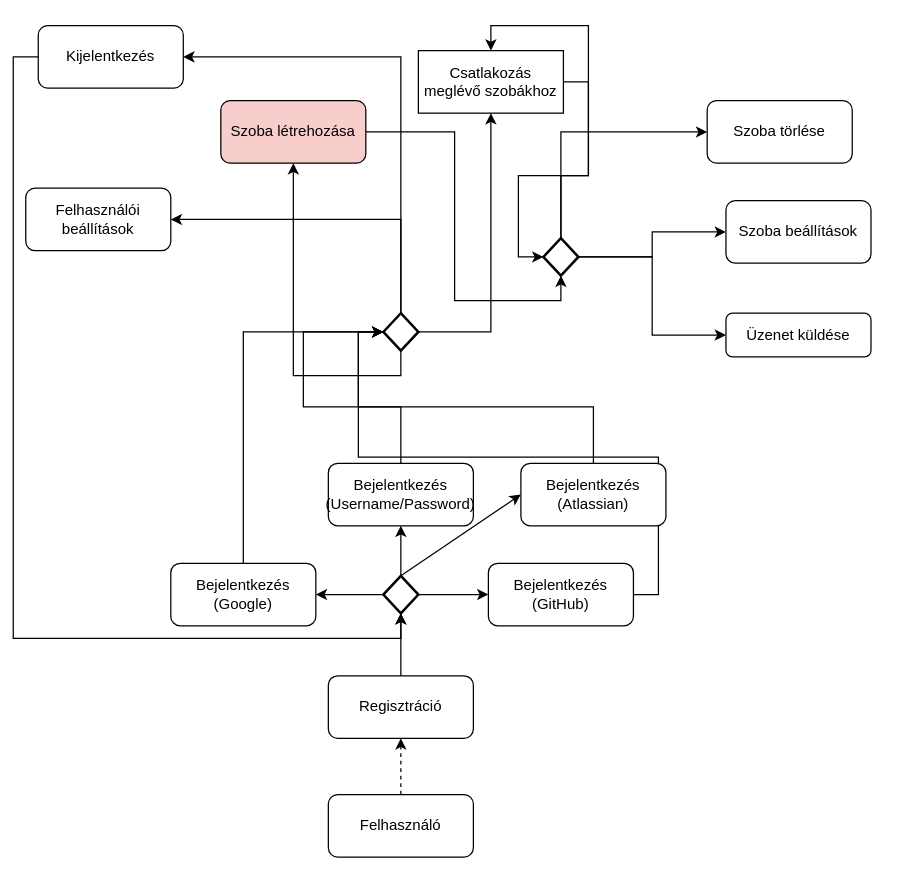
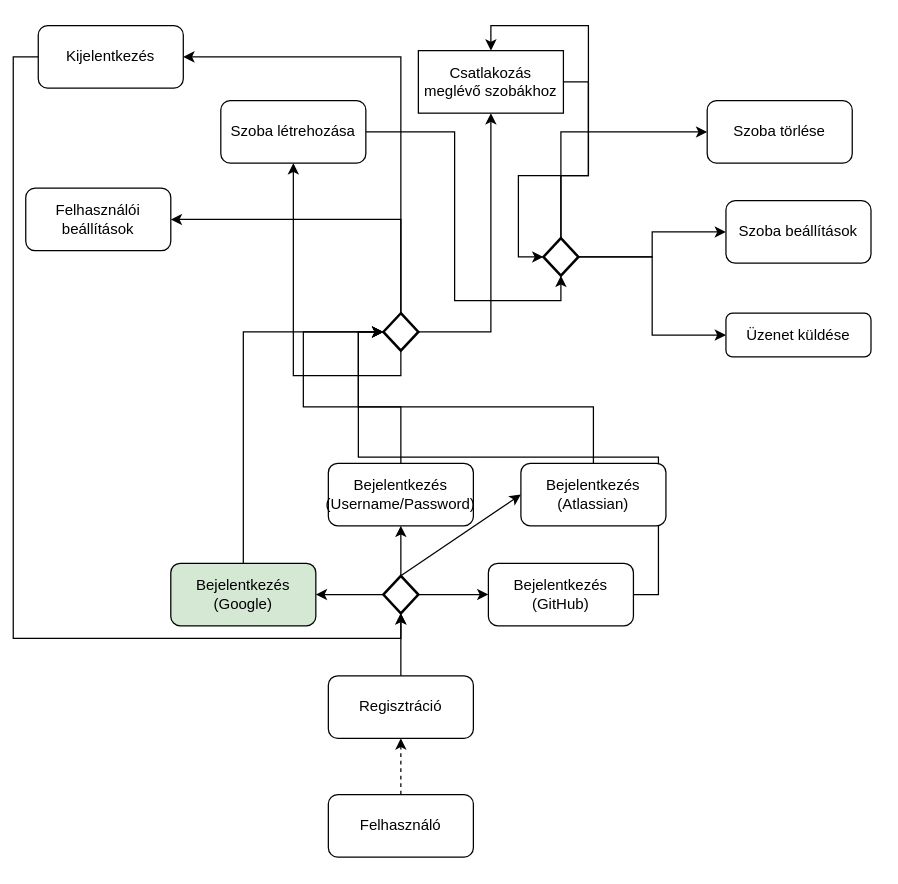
  <mxCell id="0" />
  <mxCell id="1" parent="0" />
  <mxCell id="2" value="Felhasználó" style="rounded=1;whiteSpace=wrap;html=1;" vertex="1" parent="1"><mxGeometry x="262" y="635" width="116" height="50" as="geometry" /></mxCell>
  <mxCell id="3" value="" style="endArrow=classic;html=1;rounded=0;exitX=0.5;exitY=0;exitDx=0;exitDy=0;entryX=0.5;entryY=1;entryDx=0;entryDy=0;dashed=1;" edge="1" parent="1" source="2" target="4"><mxGeometry width="50" height="50" relative="1" as="geometry"><mxPoint x="320" y="550" as="sourcePoint" /><mxPoint x="320" y="500" as="targetPoint" /></mxGeometry></mxCell>
  <mxCell id="4" value="Regisztráció" style="rounded=1;whiteSpace=wrap;html=1;" vertex="1" parent="1"><mxGeometry x="262" y="540" width="116" height="50" as="geometry" /></mxCell>
  <mxCell id="5" value="" style="endArrow=classic;html=1;rounded=0;exitX=0.5;exitY=0;exitDx=0;exitDy=0;entryX=0.5;entryY=1;entryDx=0;entryDy=0;entryPerimeter=0;" edge="1" parent="1" source="4" target="15"><mxGeometry width="50" height="50" relative="1" as="geometry"><mxPoint x="320" y="530" as="sourcePoint" /><mxPoint x="320" y="480" as="targetPoint" /></mxGeometry></mxCell>
  <mxCell id="6" style="edgeStyle=orthogonalEdgeStyle;rounded=0;orthogonalLoop=1;jettySize=auto;html=1;exitX=1;exitY=0.5;exitDx=0;exitDy=0;entryX=0.5;entryY=1;entryDx=0;entryDy=0;entryPerimeter=0;" edge="1" parent="1" source="7" target="37"><mxGeometry relative="1" as="geometry" /></mxCell>
- <mxCell id="7" value="Szoba létrehozása" style="rounded=1;whiteSpace=wrap;html=1;fillColor=#f8cecc;" vertex="1" parent="1"><mxGeometry x="176" y="80" width="116" height="50" as="geometry" /></mxCell>
+ <mxCell id="7" value="Szoba létrehozása" style="rounded=1;whiteSpace=wrap;html=1;" vertex="1" parent="1"><mxGeometry x="176" y="80" width="116" height="50" as="geometry" /></mxCell>
  <mxCell id="8" style="edgeStyle=orthogonalEdgeStyle;rounded=0;orthogonalLoop=1;jettySize=auto;html=1;exitX=1;exitY=0.5;exitDx=0;exitDy=0;entryX=0;entryY=0.5;entryDx=0;entryDy=0;entryPerimeter=0;" edge="1" parent="1" source="9" target="37"><mxGeometry relative="1" as="geometry" /></mxCell>
  <mxCell id="9" value="&lt;div&gt;Csatlakozás&lt;/div&gt;&lt;div&gt;meglévő szobákhoz&lt;/div&gt;" style="whiteSpace=wrap;html=1;rounded=0;" vertex="1" parent="1"><mxGeometry x="334" y="40" width="116" height="50" as="geometry" /></mxCell>
  <mxCell id="10" value="Szoba törlése" style="rounded=1;whiteSpace=wrap;html=1;" vertex="1" parent="1"><mxGeometry x="565" y="80" width="116" height="50" as="geometry" /></mxCell>
  <mxCell id="11" value="Szoba beállítások" style="rounded=1;whiteSpace=wrap;html=1;" vertex="1" parent="1"><mxGeometry x="580" y="160" width="116" height="50" as="geometry" /></mxCell>
  <mxCell id="12" value="&lt;div&gt;Felhasználói beállítások&lt;/div&gt;" style="rounded=1;whiteSpace=wrap;html=1;" vertex="1" parent="1"><mxGeometry x="20" y="150" width="116" height="50" as="geometry" /></mxCell>
  <mxCell id="13" style="edgeStyle=orthogonalEdgeStyle;rounded=0;orthogonalLoop=1;jettySize=auto;html=1;exitX=0;exitY=0.5;exitDx=0;exitDy=0;entryX=0.5;entryY=1;entryDx=0;entryDy=0;entryPerimeter=0;" edge="1" parent="1" source="14" target="15"><mxGeometry relative="1" as="geometry" /></mxCell>
  <mxCell id="14" value="Kijelentkezés" style="rounded=1;whiteSpace=wrap;html=1;" vertex="1" parent="1"><mxGeometry x="30" y="20" width="116" height="50" as="geometry" /></mxCell>
  <mxCell id="15" value="" style="strokeWidth=2;html=1;shape=mxgraph.flowchart.decision;whiteSpace=wrap;" vertex="1" parent="1"><mxGeometry x="306" y="460" width="28" height="30" as="geometry" /></mxCell>
  <mxCell id="16" value="" style="endArrow=classic;html=1;rounded=0;exitX=0;exitY=0.5;exitDx=0;exitDy=0;exitPerimeter=0;entryX=1;entryY=0.5;entryDx=0;entryDy=0;" edge="1" parent="1" source="15" target="18"><mxGeometry width="50" height="50" relative="1" as="geometry"><mxPoint x="266" y="480" as="sourcePoint" /><mxPoint x="256" y="475" as="targetPoint" /></mxGeometry></mxCell>
  <mxCell id="17" style="edgeStyle=orthogonalEdgeStyle;rounded=0;orthogonalLoop=1;jettySize=auto;html=1;exitX=0.5;exitY=0;exitDx=0;exitDy=0;entryX=0;entryY=0.5;entryDx=0;entryDy=0;entryPerimeter=0;" edge="1" parent="1" source="18" target="32"><mxGeometry relative="1" as="geometry" /></mxCell>
- <mxCell id="18" value="&lt;div&gt;Bejelentkezés (Google)&lt;/div&gt;" style="rounded=1;whiteSpace=wrap;html=1;" vertex="1" parent="1"><mxGeometry x="136" y="450" width="116" height="50" as="geometry" /></mxCell>
+ <mxCell id="18" value="&lt;div&gt;Bejelentkezés (Google)&lt;/div&gt;" style="rounded=1;whiteSpace=wrap;html=1;fillColor=#d5e8d4;" vertex="1" parent="1"><mxGeometry x="136" y="450" width="116" height="50" as="geometry" /></mxCell>
  <mxCell id="19" style="edgeStyle=orthogonalEdgeStyle;rounded=0;orthogonalLoop=1;jettySize=auto;html=1;exitX=1;exitY=0.5;exitDx=0;exitDy=0;entryX=0;entryY=0.5;entryDx=0;entryDy=0;entryPerimeter=0;" edge="1" parent="1" source="20" target="32"><mxGeometry relative="1" as="geometry" /></mxCell>
  <mxCell id="20" value="&lt;div&gt;Bejelentkezés (GitHub)&lt;/div&gt;" style="rounded=1;whiteSpace=wrap;html=1;" vertex="1" parent="1"><mxGeometry x="390" y="450" width="116" height="50" as="geometry" /></mxCell>
  <mxCell id="21" value="" style="endArrow=classic;html=1;rounded=0;exitX=1;exitY=0.5;exitDx=0;exitDy=0;exitPerimeter=0;entryX=0;entryY=0.5;entryDx=0;entryDy=0;" edge="1" parent="1" source="15" target="20"><mxGeometry width="50" height="50" relative="1" as="geometry"><mxPoint x="316" y="485" as="sourcePoint" /><mxPoint x="262" y="485" as="targetPoint" /></mxGeometry></mxCell>
  <mxCell id="22" value="" style="endArrow=classic;html=1;rounded=0;exitX=0.5;exitY=0;exitDx=0;exitDy=0;exitPerimeter=0;entryX=0.5;entryY=1;entryDx=0;entryDy=0;" edge="1" parent="1" source="15" target="24"><mxGeometry width="50" height="50" relative="1" as="geometry"><mxPoint x="320" y="440" as="sourcePoint" /><mxPoint x="320" y="420" as="targetPoint" /></mxGeometry></mxCell>
  <mxCell id="23" style="edgeStyle=orthogonalEdgeStyle;rounded=0;orthogonalLoop=1;jettySize=auto;html=1;exitX=0.5;exitY=0;exitDx=0;exitDy=0;entryX=0;entryY=0.5;entryDx=0;entryDy=0;entryPerimeter=0;" edge="1" parent="1" source="24" target="32"><mxGeometry relative="1" as="geometry" /></mxCell>
  <mxCell id="24" value="&lt;div&gt;Bejelentkezés (Username/Password)&lt;/div&gt;" style="rounded=1;whiteSpace=wrap;html=1;" vertex="1" parent="1"><mxGeometry x="262" y="370" width="116" height="50" as="geometry" /></mxCell>
  <mxCell id="25" value="" style="endArrow=classic;html=1;rounded=0;exitX=0.5;exitY=0;exitDx=0;exitDy=0;exitPerimeter=0;entryX=0;entryY=0.5;entryDx=0;entryDy=0;" edge="1" parent="1" source="15" target="27"><mxGeometry width="50" height="50" relative="1" as="geometry"><mxPoint x="344" y="485" as="sourcePoint" /><mxPoint x="406" y="420" as="targetPoint" /></mxGeometry></mxCell>
  <mxCell id="26" style="edgeStyle=orthogonalEdgeStyle;rounded=0;orthogonalLoop=1;jettySize=auto;html=1;exitX=0.5;exitY=0;exitDx=0;exitDy=0;entryX=0;entryY=0.5;entryDx=0;entryDy=0;entryPerimeter=0;" edge="1" parent="1" source="27" target="32"><mxGeometry relative="1" as="geometry" /></mxCell>
  <mxCell id="27" value="&lt;div&gt;Bejelentkezés (Atlassian)&lt;/div&gt;" style="rounded=1;whiteSpace=wrap;html=1;" vertex="1" parent="1"><mxGeometry x="416" y="370" width="116" height="50" as="geometry" /></mxCell>
  <mxCell id="28" style="edgeStyle=orthogonalEdgeStyle;rounded=0;orthogonalLoop=1;jettySize=auto;html=1;exitX=0.5;exitY=0;exitDx=0;exitDy=0;exitPerimeter=0;entryX=1;entryY=0.5;entryDx=0;entryDy=0;" edge="1" parent="1" source="32" target="12"><mxGeometry relative="1" as="geometry" /></mxCell>
  <mxCell id="29" style="edgeStyle=orthogonalEdgeStyle;rounded=0;orthogonalLoop=1;jettySize=auto;html=1;exitX=1;exitY=0.5;exitDx=0;exitDy=0;exitPerimeter=0;entryX=0.5;entryY=1;entryDx=0;entryDy=0;" edge="1" parent="1" source="32" target="9"><mxGeometry relative="1" as="geometry" /></mxCell>
  <mxCell id="30" style="edgeStyle=orthogonalEdgeStyle;rounded=0;orthogonalLoop=1;jettySize=auto;html=1;exitX=0.5;exitY=1;exitDx=0;exitDy=0;exitPerimeter=0;entryX=0.5;entryY=1;entryDx=0;entryDy=0;" edge="1" parent="1" source="32" target="7"><mxGeometry relative="1" as="geometry" /></mxCell>
  <mxCell id="31" style="edgeStyle=orthogonalEdgeStyle;rounded=0;orthogonalLoop=1;jettySize=auto;html=1;exitX=0.5;exitY=0;exitDx=0;exitDy=0;exitPerimeter=0;entryX=1;entryY=0.5;entryDx=0;entryDy=0;" edge="1" parent="1" source="32" target="14"><mxGeometry relative="1" as="geometry" /></mxCell>
  <mxCell id="32" value="" style="strokeWidth=2;html=1;shape=mxgraph.flowchart.decision;whiteSpace=wrap;" vertex="1" parent="1"><mxGeometry x="306" y="250" width="28" height="30" as="geometry" /></mxCell>
  <mxCell id="33" style="edgeStyle=orthogonalEdgeStyle;rounded=0;orthogonalLoop=1;jettySize=auto;html=1;exitX=1;exitY=0.5;exitDx=0;exitDy=0;exitPerimeter=0;entryX=0;entryY=0.5;entryDx=0;entryDy=0;" edge="1" parent="1" source="37" target="11"><mxGeometry relative="1" as="geometry" /></mxCell>
  <mxCell id="34" style="edgeStyle=orthogonalEdgeStyle;rounded=0;orthogonalLoop=1;jettySize=auto;html=1;exitX=0.5;exitY=0;exitDx=0;exitDy=0;exitPerimeter=0;entryX=0;entryY=0.5;entryDx=0;entryDy=0;" edge="1" parent="1" source="37" target="10"><mxGeometry relative="1" as="geometry" /></mxCell>
  <mxCell id="35" style="edgeStyle=orthogonalEdgeStyle;rounded=0;orthogonalLoop=1;jettySize=auto;html=1;exitX=1;exitY=0.5;exitDx=0;exitDy=0;exitPerimeter=0;entryX=0;entryY=0.5;entryDx=0;entryDy=0;" edge="1" parent="1" source="37" target="38"><mxGeometry relative="1" as="geometry" /></mxCell>
  <mxCell id="36" style="edgeStyle=orthogonalEdgeStyle;rounded=0;orthogonalLoop=1;jettySize=auto;html=1;exitX=0.5;exitY=0;exitDx=0;exitDy=0;exitPerimeter=0;entryX=0.5;entryY=0;entryDx=0;entryDy=0;" edge="1" parent="1" source="37" target="9"><mxGeometry relative="1" as="geometry" /></mxCell>
  <mxCell id="37" value="" style="strokeWidth=2;html=1;shape=mxgraph.flowchart.decision;whiteSpace=wrap;" vertex="1" parent="1"><mxGeometry x="434" y="190" width="28" height="30" as="geometry" /></mxCell>
  <mxCell id="38" value="Üzenet küldése" style="rounded=1;whiteSpace=wrap;html=1;" vertex="1" parent="1"><mxGeometry x="580" y="250" width="116" height="35" as="geometry" /></mxCell>
